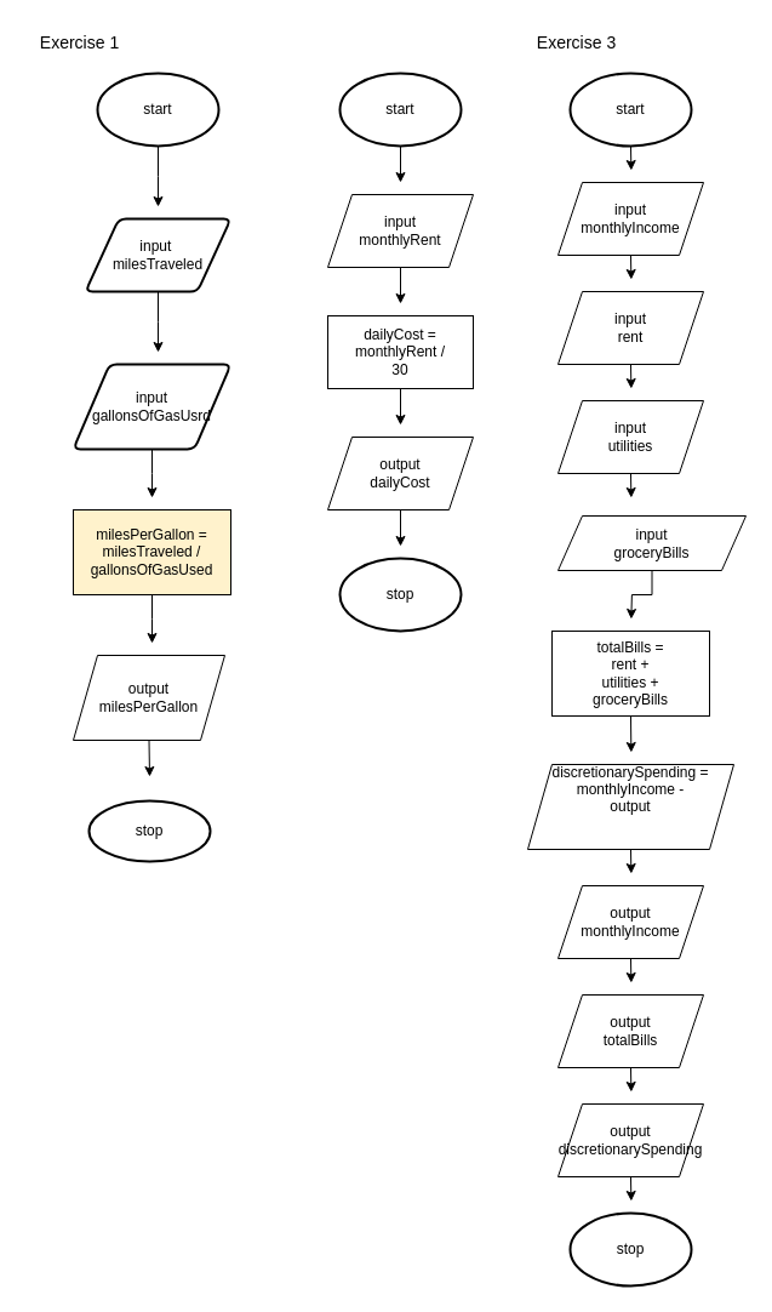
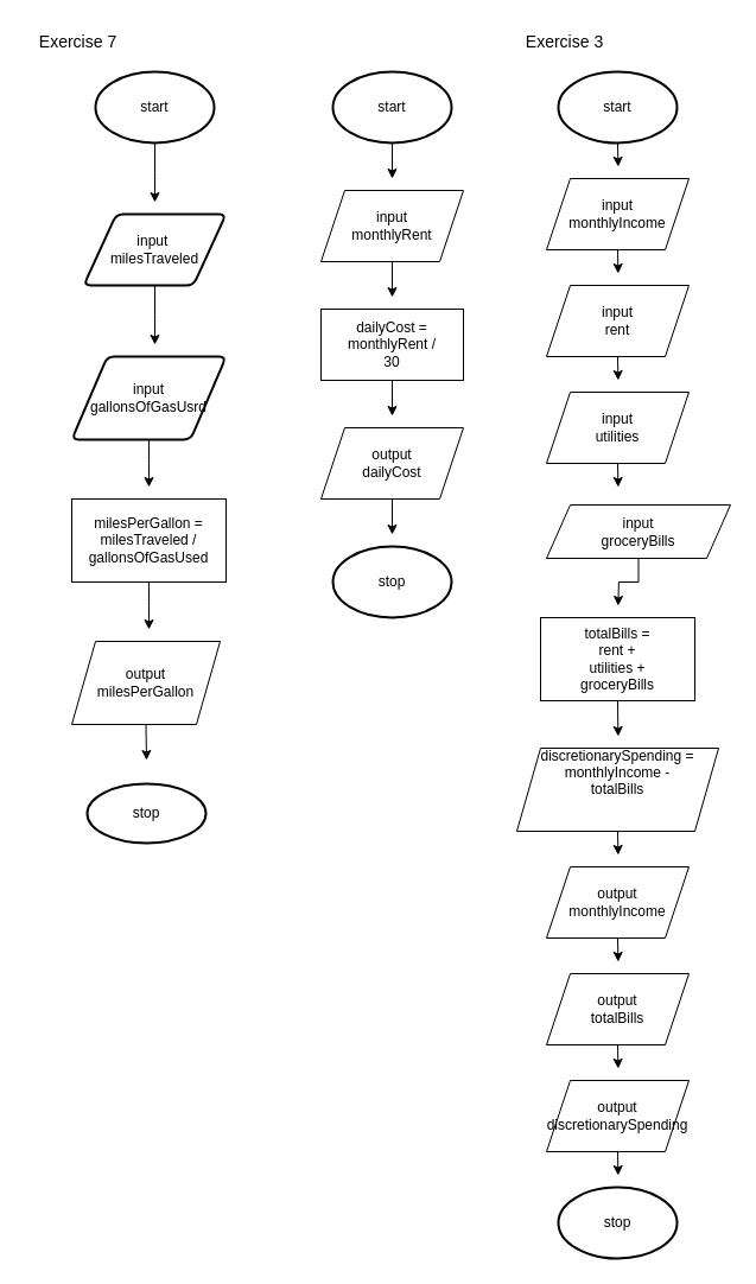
  <mxCell id="0" />
  <mxCell id="1" parent="0" />
- <mxCell id="2" value="&lt;font style=&quot;font-size: 14px;&quot;&gt;Exercise 1&lt;/font&gt;" style="text;html=1;align=center;verticalAlign=middle;resizable=0;points=[];autosize=1;strokeColor=none;fillColor=none;" vertex="1" parent="1"><mxGeometry y="20" width="90" height="30" as="geometry" x="20" /></mxCell>
+ <mxCell id="2" value="&lt;font style=&quot;font-size: 14px;&quot;&gt;Exercise 7&lt;/font&gt;" style="text;html=1;align=center;verticalAlign=middle;resizable=0;points=[];autosize=1;strokeColor=none;fillColor=none;" vertex="1" parent="1"><mxGeometry y="20" width="90" height="30" as="geometry" x="20" /></mxCell>
  <mxCell id="3" style="edgeStyle=orthogonalEdgeStyle;rounded=0;orthogonalLoop=1;jettySize=auto;html=1;exitX=0.5;exitY=1;exitDx=0;exitDy=0;exitPerimeter=0;" edge="1" parent="1" source="4"><mxGeometry relative="1" as="geometry"><mxPoint x="130" y="170" as="targetPoint" /></mxGeometry></mxCell>
  <mxCell id="4" value="start" style="strokeWidth=2;html=1;shape=mxgraph.flowchart.start_1;whiteSpace=wrap;" vertex="1" parent="1"><mxGeometry x="80" y="60" width="100" height="60" as="geometry" /></mxCell>
  <mxCell id="5" style="edgeStyle=orthogonalEdgeStyle;rounded=0;orthogonalLoop=1;jettySize=auto;html=1;exitX=0.5;exitY=1;exitDx=0;exitDy=0;" edge="1" parent="1" source="6"><mxGeometry relative="1" as="geometry"><mxPoint x="130" y="290" as="targetPoint" /></mxGeometry></mxCell>
  <mxCell id="6" value="input&amp;nbsp;&lt;div&gt;milesTraveled&lt;/div&gt;" style="shape=parallelogram;html=1;strokeWidth=2;perimeter=parallelogramPerimeter;whiteSpace=wrap;rounded=1;arcSize=12;size=0.23;" vertex="1" parent="1"><mxGeometry x="70" y="180" width="120" height="60" as="geometry" /></mxCell>
  <mxCell id="7" style="edgeStyle=orthogonalEdgeStyle;rounded=0;orthogonalLoop=1;jettySize=auto;html=1;exitX=0.5;exitY=1;exitDx=0;exitDy=0;" edge="1" parent="1" source="8"><mxGeometry relative="1" as="geometry"><mxPoint x="125" y="410" as="targetPoint" /></mxGeometry></mxCell>
  <mxCell id="8" value="input&lt;div&gt;gallonsOfGasUsrd&lt;/div&gt;" style="shape=parallelogram;html=1;strokeWidth=2;perimeter=parallelogramPerimeter;whiteSpace=wrap;rounded=1;arcSize=12;size=0.23;" vertex="1" parent="1"><mxGeometry x="60" y="300" width="130" height="70" as="geometry" /></mxCell>
  <mxCell id="9" style="edgeStyle=orthogonalEdgeStyle;rounded=0;orthogonalLoop=1;jettySize=auto;html=1;exitX=0.5;exitY=1;exitDx=0;exitDy=0;" edge="1" parent="1" source="10"><mxGeometry relative="1" as="geometry"><mxPoint x="125" y="530" as="targetPoint" /></mxGeometry></mxCell>
- <mxCell id="10" value="milesPerGallon =&lt;div&gt;milesTraveled /&lt;/div&gt;&lt;div&gt;gallonsOfGasUsed&lt;/div&gt;" style="rounded=0;whiteSpace=wrap;html=1;fillColor=#fff2cc;" vertex="1" parent="1"><mxGeometry x="60" y="420" width="130" height="70" as="geometry" /></mxCell>
+ <mxCell id="10" value="milesPerGallon =&lt;div&gt;milesTraveled /&lt;/div&gt;&lt;div&gt;gallonsOfGasUsed&lt;/div&gt;" style="rounded=0;whiteSpace=wrap;html=1;" vertex="1" parent="1"><mxGeometry x="60" y="420" width="130" height="70" as="geometry" /></mxCell>
  <mxCell id="11" style="edgeStyle=orthogonalEdgeStyle;rounded=0;orthogonalLoop=1;jettySize=auto;html=1;exitX=0.5;exitY=1;exitDx=0;exitDy=0;" edge="1" parent="1" source="12"><mxGeometry relative="1" as="geometry"><mxPoint x="123" y="640" as="targetPoint" /></mxGeometry></mxCell>
  <mxCell id="12" value="output&lt;div&gt;milesPerGallon&lt;/div&gt;" style="shape=parallelogram;perimeter=parallelogramPerimeter;whiteSpace=wrap;html=1;fixedSize=1;" vertex="1" parent="1"><mxGeometry x="60" y="540" width="125" height="70" as="geometry" /></mxCell>
  <mxCell id="13" value="stop" style="strokeWidth=2;html=1;shape=mxgraph.flowchart.start_1;whiteSpace=wrap;" vertex="1" parent="1"><mxGeometry x="73" y="660" width="100" height="50" as="geometry" /></mxCell>
  <mxCell id="14" style="edgeStyle=orthogonalEdgeStyle;rounded=0;orthogonalLoop=1;jettySize=auto;html=1;exitX=0.5;exitY=1;exitDx=0;exitDy=0;exitPerimeter=0;" edge="1" parent="1" source="15"><mxGeometry relative="1" as="geometry"><mxPoint x="330" y="150" as="targetPoint" /></mxGeometry></mxCell>
  <mxCell id="15" value="start" style="strokeWidth=2;html=1;shape=mxgraph.flowchart.start_1;whiteSpace=wrap;" vertex="1" parent="1"><mxGeometry x="280" y="60" width="100" height="60" as="geometry" /></mxCell>
  <mxCell id="16" style="edgeStyle=orthogonalEdgeStyle;rounded=0;orthogonalLoop=1;jettySize=auto;html=1;exitX=0.5;exitY=1;exitDx=0;exitDy=0;" edge="1" parent="1" source="17"><mxGeometry relative="1" as="geometry"><mxPoint x="330" y="250" as="targetPoint" /></mxGeometry></mxCell>
  <mxCell id="17" value="input&lt;div&gt;monthlyRent&lt;/div&gt;" style="shape=parallelogram;perimeter=parallelogramPerimeter;whiteSpace=wrap;html=1;fixedSize=1;" vertex="1" parent="1"><mxGeometry x="270" y="160" width="120" height="60" as="geometry" /></mxCell>
  <mxCell id="18" style="edgeStyle=orthogonalEdgeStyle;rounded=0;orthogonalLoop=1;jettySize=auto;html=1;exitX=0.5;exitY=1;exitDx=0;exitDy=0;" edge="1" parent="1" source="19"><mxGeometry relative="1" as="geometry"><mxPoint x="330" y="350" as="targetPoint" /></mxGeometry></mxCell>
  <mxCell id="19" value="dailyCost =&lt;div&gt;monthlyRent /&lt;/div&gt;&lt;div&gt;30&lt;/div&gt;" style="rounded=0;whiteSpace=wrap;html=1;" vertex="1" parent="1"><mxGeometry x="270" y="260" width="120" height="60" as="geometry" /></mxCell>
  <mxCell id="20" style="edgeStyle=orthogonalEdgeStyle;rounded=0;orthogonalLoop=1;jettySize=auto;html=1;exitX=0.5;exitY=1;exitDx=0;exitDy=0;" edge="1" parent="1" source="21"><mxGeometry relative="1" as="geometry"><mxPoint x="330" y="450" as="targetPoint" /></mxGeometry></mxCell>
  <mxCell id="21" value="output&lt;div&gt;dailyCost&lt;/div&gt;" style="shape=parallelogram;perimeter=parallelogramPerimeter;whiteSpace=wrap;html=1;fixedSize=1;" vertex="1" parent="1"><mxGeometry x="270" y="360" width="120" height="60" as="geometry" /></mxCell>
  <mxCell id="22" value="stop" style="strokeWidth=2;html=1;shape=mxgraph.flowchart.start_1;whiteSpace=wrap;" vertex="1" parent="1"><mxGeometry x="280" y="460" width="100" height="60" as="geometry" /></mxCell>
  <mxCell id="23" value="&lt;font style=&quot;font-size: 14px;&quot;&gt;Exercise 3&lt;/font&gt;" style="text;html=1;align=center;verticalAlign=middle;resizable=0;points=[];autosize=1;strokeColor=none;fillColor=none;" vertex="1" parent="1"><mxGeometry x="430" y="20" width="90" height="30" as="geometry" /></mxCell>
  <mxCell id="24" style="edgeStyle=orthogonalEdgeStyle;rounded=0;orthogonalLoop=1;jettySize=auto;html=1;exitX=0.5;exitY=1;exitDx=0;exitDy=0;exitPerimeter=0;" edge="1" parent="1" source="25"><mxGeometry relative="1" as="geometry"><mxPoint x="520.353" y="140" as="targetPoint" /></mxGeometry></mxCell>
  <mxCell id="25" value="start" style="strokeWidth=2;html=1;shape=mxgraph.flowchart.start_1;whiteSpace=wrap;" vertex="1" parent="1"><mxGeometry x="470" y="60" width="100" height="60" as="geometry" /></mxCell>
  <mxCell id="26" style="edgeStyle=orthogonalEdgeStyle;rounded=0;orthogonalLoop=1;jettySize=auto;html=1;exitX=0.5;exitY=1;exitDx=0;exitDy=0;" edge="1" parent="1" source="27"><mxGeometry relative="1" as="geometry"><mxPoint x="520.353" y="230" as="targetPoint" /></mxGeometry></mxCell>
  <mxCell id="27" value="input&lt;div&gt;monthlyIncome&lt;/div&gt;" style="shape=parallelogram;perimeter=parallelogramPerimeter;whiteSpace=wrap;html=1;fixedSize=1;" vertex="1" parent="1"><mxGeometry x="460" y="150" width="120" height="60" as="geometry" /></mxCell>
  <mxCell id="28" style="edgeStyle=orthogonalEdgeStyle;rounded=0;orthogonalLoop=1;jettySize=auto;html=1;exitX=0.5;exitY=1;exitDx=0;exitDy=0;" edge="1" parent="1" source="29"><mxGeometry relative="1" as="geometry"><mxPoint x="520.353" y="320" as="targetPoint" /></mxGeometry></mxCell>
  <mxCell id="29" value="input&lt;div&gt;rent&lt;/div&gt;" style="shape=parallelogram;perimeter=parallelogramPerimeter;whiteSpace=wrap;html=1;fixedSize=1;" vertex="1" parent="1"><mxGeometry x="460" y="240" width="120" height="60" as="geometry" /></mxCell>
  <mxCell id="30" style="edgeStyle=orthogonalEdgeStyle;rounded=0;orthogonalLoop=1;jettySize=auto;html=1;exitX=0.5;exitY=1;exitDx=0;exitDy=0;" edge="1" parent="1" source="31"><mxGeometry relative="1" as="geometry"><mxPoint x="520.353" y="410" as="targetPoint" /></mxGeometry></mxCell>
  <mxCell id="31" value="input&lt;div&gt;utilities&lt;/div&gt;" style="shape=parallelogram;perimeter=parallelogramPerimeter;whiteSpace=wrap;html=1;fixedSize=1;" vertex="1" parent="1"><mxGeometry x="460" y="330" width="120" height="60" as="geometry" /></mxCell>
  <mxCell id="32" style="edgeStyle=orthogonalEdgeStyle;rounded=0;orthogonalLoop=1;jettySize=auto;html=1;exitX=0.5;exitY=1;exitDx=0;exitDy=0;" edge="1" parent="1" source="33"><mxGeometry relative="1" as="geometry"><mxPoint x="520.353" y="510" as="targetPoint" /></mxGeometry></mxCell>
  <mxCell id="33" value="input&lt;div&gt;groceryBills&lt;/div&gt;" style="shape=parallelogram;perimeter=parallelogramPerimeter;whiteSpace=wrap;html=1;fixedSize=1;" vertex="1" parent="1"><mxGeometry x="460" y="425" width="155" height="45" as="geometry" /></mxCell>
  <mxCell id="34" style="edgeStyle=orthogonalEdgeStyle;rounded=0;orthogonalLoop=1;jettySize=auto;html=1;exitX=0.5;exitY=1;exitDx=0;exitDy=0;" edge="1" parent="1" source="35"><mxGeometry relative="1" as="geometry"><mxPoint x="520.353" y="620" as="targetPoint" /></mxGeometry></mxCell>
  <mxCell id="35" value="totalBills =&lt;div&gt;rent +&lt;/div&gt;&lt;div&gt;utilities +&lt;/div&gt;&lt;div&gt;groceryBills&lt;/div&gt;" style="rounded=0;whiteSpace=wrap;html=1;" vertex="1" parent="1"><mxGeometry x="455" y="520" width="130" height="70" as="geometry" /></mxCell>
  <mxCell id="36" style="edgeStyle=orthogonalEdgeStyle;rounded=0;orthogonalLoop=1;jettySize=auto;html=1;exitX=0.5;exitY=1;exitDx=0;exitDy=0;" edge="1" parent="1" source="37"><mxGeometry relative="1" as="geometry"><mxPoint x="520.353" y="720" as="targetPoint" /></mxGeometry></mxCell>
- <mxCell id="37" value="discretionarySpending =&lt;div&gt;monthlyIncome -&lt;/div&gt;&lt;div&gt;output&lt;br&gt;&lt;div&gt;&lt;br&gt;&lt;div&gt;&lt;br&gt;&lt;/div&gt;&lt;/div&gt;&lt;/div&gt;" style="shape=parallelogram;perimeter=parallelogramPerimeter;whiteSpace=wrap;html=1;fixedSize=1;" vertex="1" parent="1"><mxGeometry x="435" y="630" width="170" height="70" as="geometry" /></mxCell>
+ <mxCell id="37" value="discretionarySpending =&lt;div&gt;monthlyIncome -&lt;/div&gt;&lt;div&gt;totalBills&lt;br&gt;&lt;div&gt;&lt;br&gt;&lt;div&gt;&lt;br&gt;&lt;/div&gt;&lt;/div&gt;&lt;/div&gt;" style="shape=parallelogram;perimeter=parallelogramPerimeter;whiteSpace=wrap;html=1;fixedSize=1;" vertex="1" parent="1"><mxGeometry x="435" y="630" width="170" height="70" as="geometry" /></mxCell>
  <mxCell id="38" style="edgeStyle=orthogonalEdgeStyle;rounded=0;orthogonalLoop=1;jettySize=auto;html=1;exitX=0.5;exitY=1;exitDx=0;exitDy=0;" edge="1" parent="1" source="39"><mxGeometry relative="1" as="geometry"><mxPoint x="520.353" y="810" as="targetPoint" /></mxGeometry></mxCell>
  <mxCell id="39" value="output&lt;div&gt;monthlyIncome&lt;/div&gt;" style="shape=parallelogram;perimeter=parallelogramPerimeter;whiteSpace=wrap;html=1;fixedSize=1;" vertex="1" parent="1"><mxGeometry x="460" y="730" width="120" height="60" as="geometry" /></mxCell>
  <mxCell id="40" style="edgeStyle=orthogonalEdgeStyle;rounded=0;orthogonalLoop=1;jettySize=auto;html=1;exitX=0.5;exitY=1;exitDx=0;exitDy=0;" edge="1" parent="1" source="41"><mxGeometry relative="1" as="geometry"><mxPoint x="520.353" y="900" as="targetPoint" /></mxGeometry></mxCell>
  <mxCell id="41" value="output&lt;div&gt;totalBills&lt;/div&gt;" style="shape=parallelogram;perimeter=parallelogramPerimeter;whiteSpace=wrap;html=1;fixedSize=1;" vertex="1" parent="1"><mxGeometry x="460" y="820" width="120" height="60" as="geometry" /></mxCell>
  <mxCell id="42" style="edgeStyle=orthogonalEdgeStyle;rounded=0;orthogonalLoop=1;jettySize=auto;html=1;exitX=0.5;exitY=1;exitDx=0;exitDy=0;" edge="1" parent="1" source="43"><mxGeometry relative="1" as="geometry"><mxPoint x="520.353" y="990" as="targetPoint" /></mxGeometry></mxCell>
  <mxCell id="43" value="output&lt;div&gt;discretionarySpending&lt;/div&gt;" style="shape=parallelogram;perimeter=parallelogramPerimeter;whiteSpace=wrap;html=1;fixedSize=1;" vertex="1" parent="1"><mxGeometry x="460" y="910" width="120" height="60" as="geometry" /></mxCell>
  <mxCell id="44" value="stop" style="strokeWidth=2;html=1;shape=mxgraph.flowchart.start_1;whiteSpace=wrap;" vertex="1" parent="1"><mxGeometry x="470" y="1000" width="100" height="60" as="geometry" /></mxCell>
